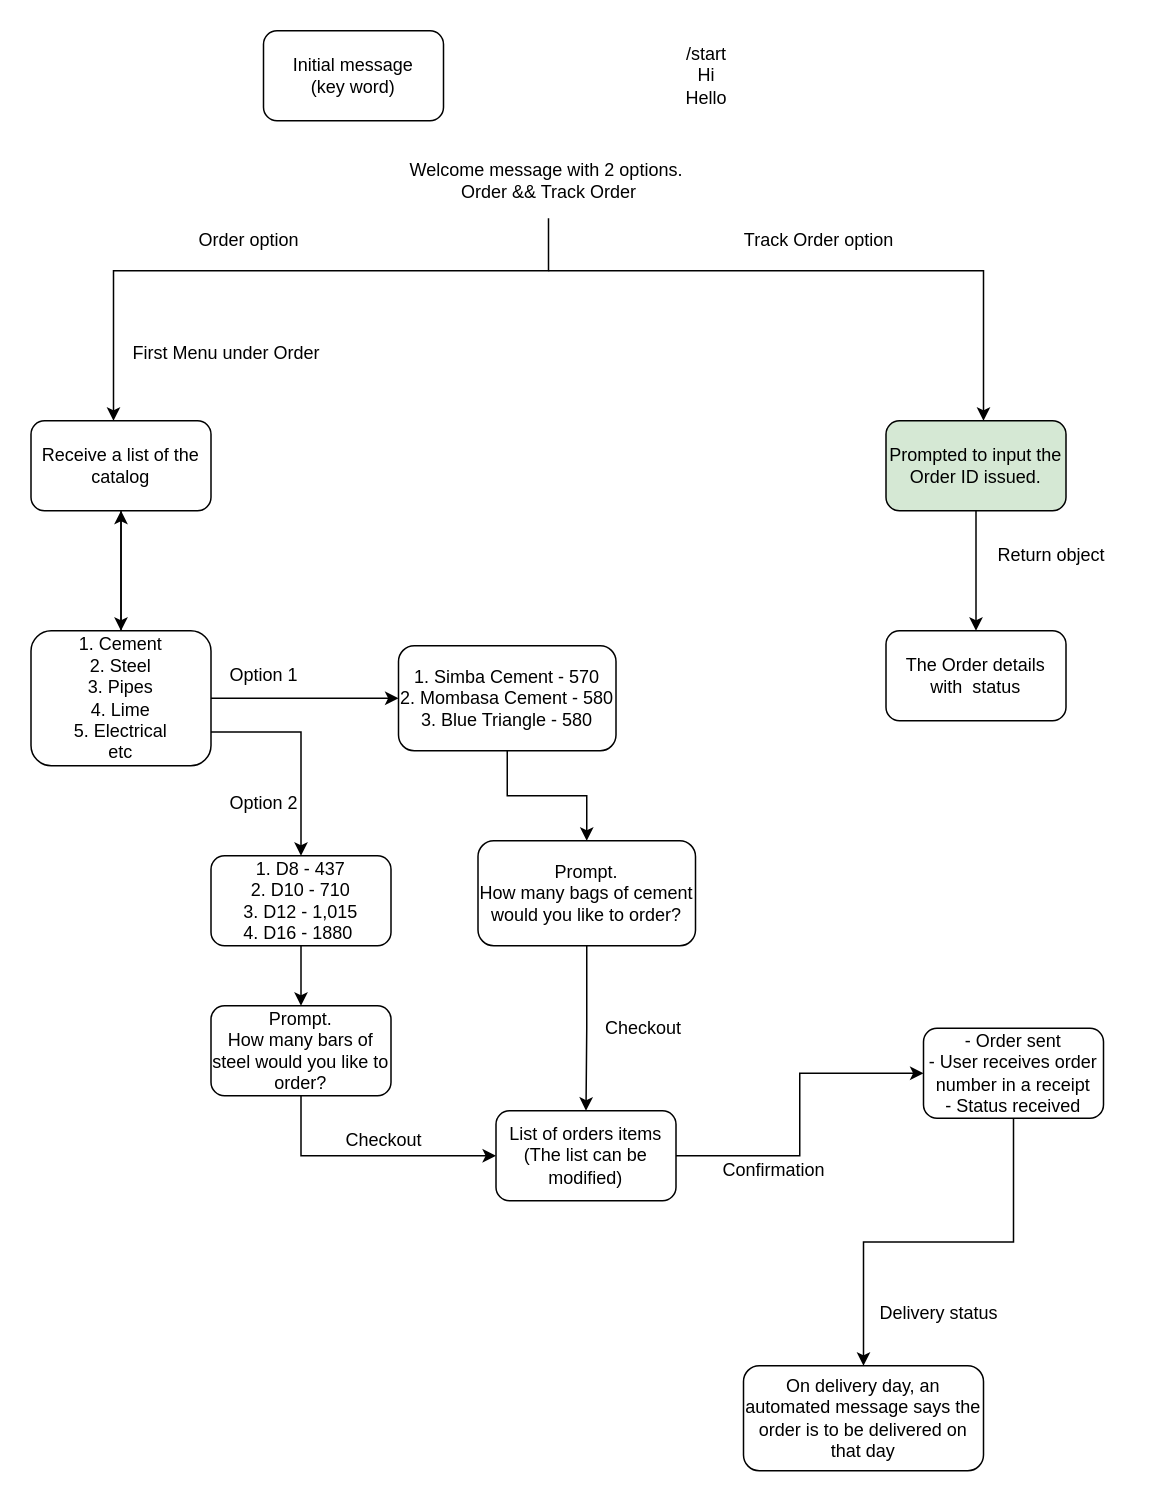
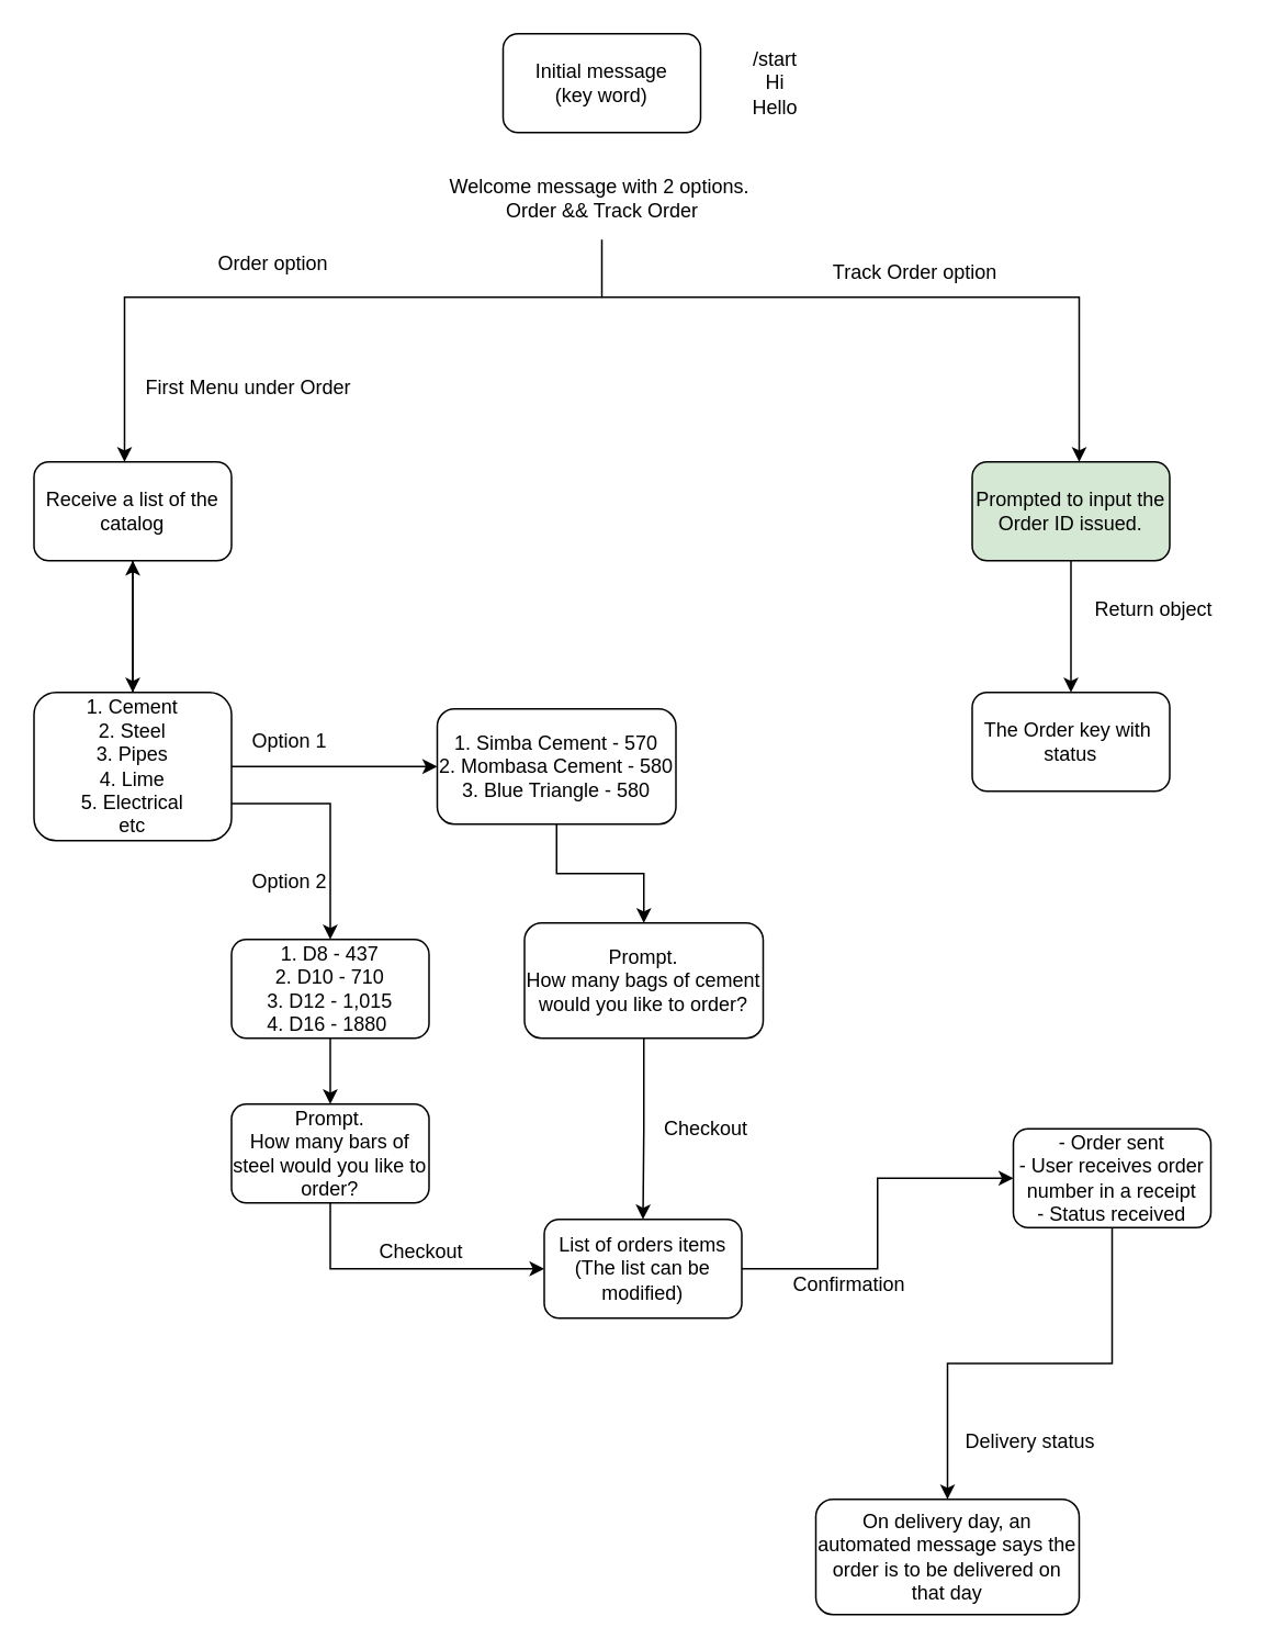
  <mxCell id="0" />
  <mxCell id="1" parent="0" />
- <mxCell id="2" value="Initial message&lt;br&gt;(key word)" style="rounded=1;whiteSpace=wrap;html=1;" vertex="1" parent="1"><mxGeometry x="175" y="20" width="120" height="60" as="geometry" /></mxCell>
+ <mxCell id="2" value="Initial message&lt;br&gt;(key word)" style="rounded=1;whiteSpace=wrap;html=1;" vertex="1" parent="1"><mxGeometry x="305" y="20" width="120" height="60" as="geometry" /></mxCell>
  <mxCell id="3" style="edgeStyle=orthogonalEdgeStyle;rounded=0;orthogonalLoop=1;jettySize=auto;html=1;exitX=0.5;exitY=1;exitDx=0;exitDy=0;" edge="1" parent="1" source="2" target="2"><mxGeometry relative="1" as="geometry" /></mxCell>
  <mxCell id="4" value="/start&lt;br&gt;Hi&lt;br&gt;Hello" style="text;html=1;align=center;verticalAlign=middle;resizable=0;points=[];autosize=1;strokeColor=none;fillColor=none;" vertex="1" parent="1"><mxGeometry x="445" y="20" width="50" height="60" as="geometry" /></mxCell>
  <mxCell id="5" value="Welcome message with 2 options.&amp;nbsp;&lt;br&gt;Order &amp;amp;&amp;amp; Track Order" style="text;html=1;align=center;verticalAlign=middle;resizable=0;points=[];autosize=1;strokeColor=none;fillColor=none;" vertex="1" parent="1"><mxGeometry x="260" y="100" width="210" height="40" as="geometry" /></mxCell>
  <mxCell id="6" value="" style="endArrow=classic;html=1;rounded=0;exitX=0.5;exitY=1.125;exitDx=0;exitDy=0;exitPerimeter=0;" edge="1" parent="1" source="5"><mxGeometry width="50" height="50" relative="1" as="geometry"><mxPoint x="365" y="330" as="sourcePoint" /><mxPoint x="75" y="280" as="targetPoint" /><Array as="points"><mxPoint x="365" y="180" /><mxPoint x="75" y="180" /></Array></mxGeometry></mxCell>
  <mxCell id="7" value="" style="endArrow=classic;html=1;rounded=0;" edge="1" parent="1"><mxGeometry width="50" height="50" relative="1" as="geometry"><mxPoint x="365" y="180" as="sourcePoint" /><mxPoint x="655" y="280" as="targetPoint" /><Array as="points"><mxPoint x="655" y="180" /></Array></mxGeometry></mxCell>
  <mxCell id="8" value="Order option" style="text;html=1;align=center;verticalAlign=middle;resizable=0;points=[];autosize=1;strokeColor=none;fillColor=none;" vertex="1" parent="1"><mxGeometry x="120" y="145" width="90" height="30" as="geometry" /></mxCell>
- <mxCell id="9" value="Track Order option" style="text;html=1;align=center;verticalAlign=middle;resizable=0;points=[];autosize=1;strokeColor=none;fillColor=none;" vertex="1" parent="1"><mxGeometry x="485" y="145" width="120" height="30" as="geometry" /></mxCell>
+ <mxCell id="9" value="Track Order option" style="text;html=1;align=center;verticalAlign=middle;resizable=0;points=[];autosize=1;strokeColor=none;fillColor=none;" vertex="1" parent="1"><mxGeometry x="495" y="150" width="120" height="30" as="geometry" /></mxCell>
  <mxCell id="10" value="" style="edgeStyle=orthogonalEdgeStyle;rounded=0;orthogonalLoop=1;jettySize=auto;html=1;" edge="1" parent="1" source="11" target="12"><mxGeometry relative="1" as="geometry" /></mxCell>
  <mxCell id="11" value="Prompted to input the Order ID issued." style="rounded=1;whiteSpace=wrap;html=1;fillColor=#d5e8d4;" vertex="1" parent="1"><mxGeometry x="590" y="280" width="120" height="60" as="geometry" /></mxCell>
- <mxCell id="12" value="The Order details with&amp;nbsp; status" style="rounded=1;whiteSpace=wrap;html=1;" vertex="1" parent="1"><mxGeometry x="590" y="420" width="120" height="60" as="geometry" /></mxCell>
+ <mxCell id="12" value="The Order key with&amp;nbsp; status" style="rounded=1;whiteSpace=wrap;html=1;" vertex="1" parent="1"><mxGeometry x="590" y="420" width="120" height="60" as="geometry" /></mxCell>
  <mxCell id="13" value="Return object" style="text;html=1;align=center;verticalAlign=middle;resizable=0;points=[];autosize=1;strokeColor=none;fillColor=none;" vertex="1" parent="1"><mxGeometry x="655" y="355" width="90" height="30" as="geometry" /></mxCell>
  <mxCell id="14" value="" style="edgeStyle=orthogonalEdgeStyle;rounded=0;orthogonalLoop=1;jettySize=auto;html=1;" edge="1" parent="1" source="15"><mxGeometry relative="1" as="geometry"><mxPoint x="80" y="420" as="targetPoint" /></mxGeometry></mxCell>
  <mxCell id="15" value="Receive a list of the catalog" style="rounded=1;whiteSpace=wrap;html=1;" vertex="1" parent="1"><mxGeometry x="20" y="280" width="120" height="60" as="geometry" /></mxCell>
  <mxCell id="16" value="First Menu under Order" style="text;html=1;align=center;verticalAlign=middle;resizable=0;points=[];autosize=1;strokeColor=none;fillColor=none;" vertex="1" parent="1"><mxGeometry x="75" y="220" width="150" height="30" as="geometry" /></mxCell>
  <mxCell id="17" value="" style="edgeStyle=orthogonalEdgeStyle;rounded=0;orthogonalLoop=1;jettySize=auto;html=1;" edge="1" parent="1" source="20" target="15"><mxGeometry relative="1" as="geometry" /></mxCell>
  <mxCell id="18" value="" style="edgeStyle=orthogonalEdgeStyle;rounded=0;orthogonalLoop=1;jettySize=auto;html=1;" edge="1" parent="1" source="20" target="22"><mxGeometry relative="1" as="geometry" /></mxCell>
  <mxCell id="19" value="" style="edgeStyle=orthogonalEdgeStyle;rounded=0;orthogonalLoop=1;jettySize=auto;html=1;exitX=1;exitY=0.75;exitDx=0;exitDy=0;" edge="1" parent="1" source="20" target="27"><mxGeometry relative="1" as="geometry" /></mxCell>
  <mxCell id="20" value="&lt;span style=&quot;&quot;&gt;1. Cement&lt;/span&gt;&lt;br style=&quot;&quot;&gt;&lt;span style=&quot;&quot;&gt;2. Steel&lt;/span&gt;&lt;br style=&quot;&quot;&gt;&lt;span style=&quot;&quot;&gt;3. Pipes&lt;/span&gt;&lt;br style=&quot;&quot;&gt;&lt;span style=&quot;&quot;&gt;4. Lime&lt;/span&gt;&lt;br style=&quot;&quot;&gt;&lt;span style=&quot;&quot;&gt;5. Electrical &lt;br&gt;etc&lt;/span&gt;" style="rounded=1;whiteSpace=wrap;html=1;" vertex="1" parent="1"><mxGeometry x="20" y="420" width="120" height="90" as="geometry" /></mxCell>
  <mxCell id="21" value="" style="edgeStyle=orthogonalEdgeStyle;rounded=0;orthogonalLoop=1;jettySize=auto;html=1;" edge="1" parent="1" source="22" target="24"><mxGeometry relative="1" as="geometry" /></mxCell>
  <mxCell id="22" value="1. Simba Cement - 570&lt;br&gt;2. Mombasa Cement - 580&lt;br&gt;3. Blue Triangle - 580" style="rounded=1;whiteSpace=wrap;html=1;" vertex="1" parent="1"><mxGeometry x="265" y="430" width="145" height="70" as="geometry" /></mxCell>
  <mxCell id="23" value="" style="edgeStyle=orthogonalEdgeStyle;rounded=0;orthogonalLoop=1;jettySize=auto;html=1;" edge="1" parent="1" source="24" target="31"><mxGeometry relative="1" as="geometry" /></mxCell>
  <mxCell id="24" value="Prompt.&lt;br&gt;How many bags of cement would you like to order?" style="rounded=1;whiteSpace=wrap;html=1;" vertex="1" parent="1"><mxGeometry x="318" y="560" width="145" height="70" as="geometry" /></mxCell>
  <mxCell id="25" value="Option 1" style="text;html=1;align=center;verticalAlign=middle;resizable=0;points=[];autosize=1;strokeColor=none;fillColor=none;" vertex="1" parent="1"><mxGeometry x="140" y="435" width="70" height="30" as="geometry" /></mxCell>
  <mxCell id="26" value="" style="edgeStyle=orthogonalEdgeStyle;rounded=0;orthogonalLoop=1;jettySize=auto;html=1;" edge="1" parent="1" source="27" target="29"><mxGeometry relative="1" as="geometry" /></mxCell>
  <mxCell id="27" value="1. D8 - 437&lt;br&gt;2. D10 - 710&lt;br&gt;3. D12 - 1,015&lt;br&gt;4. D16 - 1880&amp;nbsp;" style="whiteSpace=wrap;html=1;rounded=1;" vertex="1" parent="1"><mxGeometry x="140" y="570" width="120" height="60" as="geometry" /></mxCell>
  <mxCell id="28" value="Option 2" style="text;html=1;align=center;verticalAlign=middle;resizable=0;points=[];autosize=1;strokeColor=none;fillColor=none;" vertex="1" parent="1"><mxGeometry x="140" y="520" width="70" height="30" as="geometry" /></mxCell>
  <mxCell id="29" value="Prompt.&lt;br&gt;How many bars of steel would you like to order?" style="whiteSpace=wrap;html=1;rounded=1;" vertex="1" parent="1"><mxGeometry x="140" y="670" width="120" height="60" as="geometry" /></mxCell>
  <mxCell id="30" value="" style="edgeStyle=orthogonalEdgeStyle;rounded=0;orthogonalLoop=1;jettySize=auto;html=1;" edge="1" parent="1" source="31" target="36"><mxGeometry relative="1" as="geometry" /></mxCell>
  <mxCell id="31" value="List of orders items&lt;br&gt;(The list can be modified)&lt;br&gt;" style="whiteSpace=wrap;html=1;rounded=1;" vertex="1" parent="1"><mxGeometry x="330" y="740" width="120" height="60" as="geometry" /></mxCell>
  <mxCell id="32" value="" style="endArrow=classic;html=1;rounded=0;exitX=0.5;exitY=1;exitDx=0;exitDy=0;entryX=0;entryY=0.5;entryDx=0;entryDy=0;" edge="1" parent="1" source="29" target="31"><mxGeometry width="50" height="50" relative="1" as="geometry"><mxPoint x="435" y="710" as="sourcePoint" /><mxPoint x="485" y="660" as="targetPoint" /><Array as="points"><mxPoint x="200" y="770" /></Array></mxGeometry></mxCell>
  <mxCell id="33" value="Checkout" style="text;html=1;align=center;verticalAlign=middle;resizable=0;points=[];autosize=1;strokeColor=none;fillColor=none;" vertex="1" parent="1"><mxGeometry x="393" y="670" width="70" height="30" as="geometry" /></mxCell>
  <mxCell id="34" value="Checkout" style="text;html=1;align=center;verticalAlign=middle;resizable=0;points=[];autosize=1;strokeColor=none;fillColor=none;" vertex="1" parent="1"><mxGeometry x="220" y="745" width="70" height="30" as="geometry" /></mxCell>
  <mxCell id="35" value="" style="edgeStyle=orthogonalEdgeStyle;rounded=0;orthogonalLoop=1;jettySize=auto;html=1;" edge="1" parent="1" source="36" target="38"><mxGeometry relative="1" as="geometry" /></mxCell>
  <mxCell id="36" value="- Order sent&lt;br&gt;- User receives order number in a receipt&lt;br&gt;- Status received&lt;br&gt;" style="whiteSpace=wrap;html=1;rounded=1;" vertex="1" parent="1"><mxGeometry x="615" y="685" width="120" height="60" as="geometry" /></mxCell>
  <mxCell id="37" value="Confirmation" style="text;html=1;align=center;verticalAlign=middle;resizable=0;points=[];autosize=1;strokeColor=none;fillColor=none;" vertex="1" parent="1"><mxGeometry x="470" y="765" width="90" height="30" as="geometry" /></mxCell>
  <mxCell id="38" value="On delivery day, an automated message says the order is to be delivered on that day" style="whiteSpace=wrap;html=1;rounded=1;" vertex="1" parent="1"><mxGeometry x="495" y="910" width="160" height="70" as="geometry" /></mxCell>
  <mxCell id="39" value="Delivery status" style="text;html=1;align=center;verticalAlign=middle;resizable=0;points=[];autosize=1;strokeColor=none;fillColor=none;" vertex="1" parent="1"><mxGeometry x="575" y="860" width="100" height="30" as="geometry" /></mxCell>
